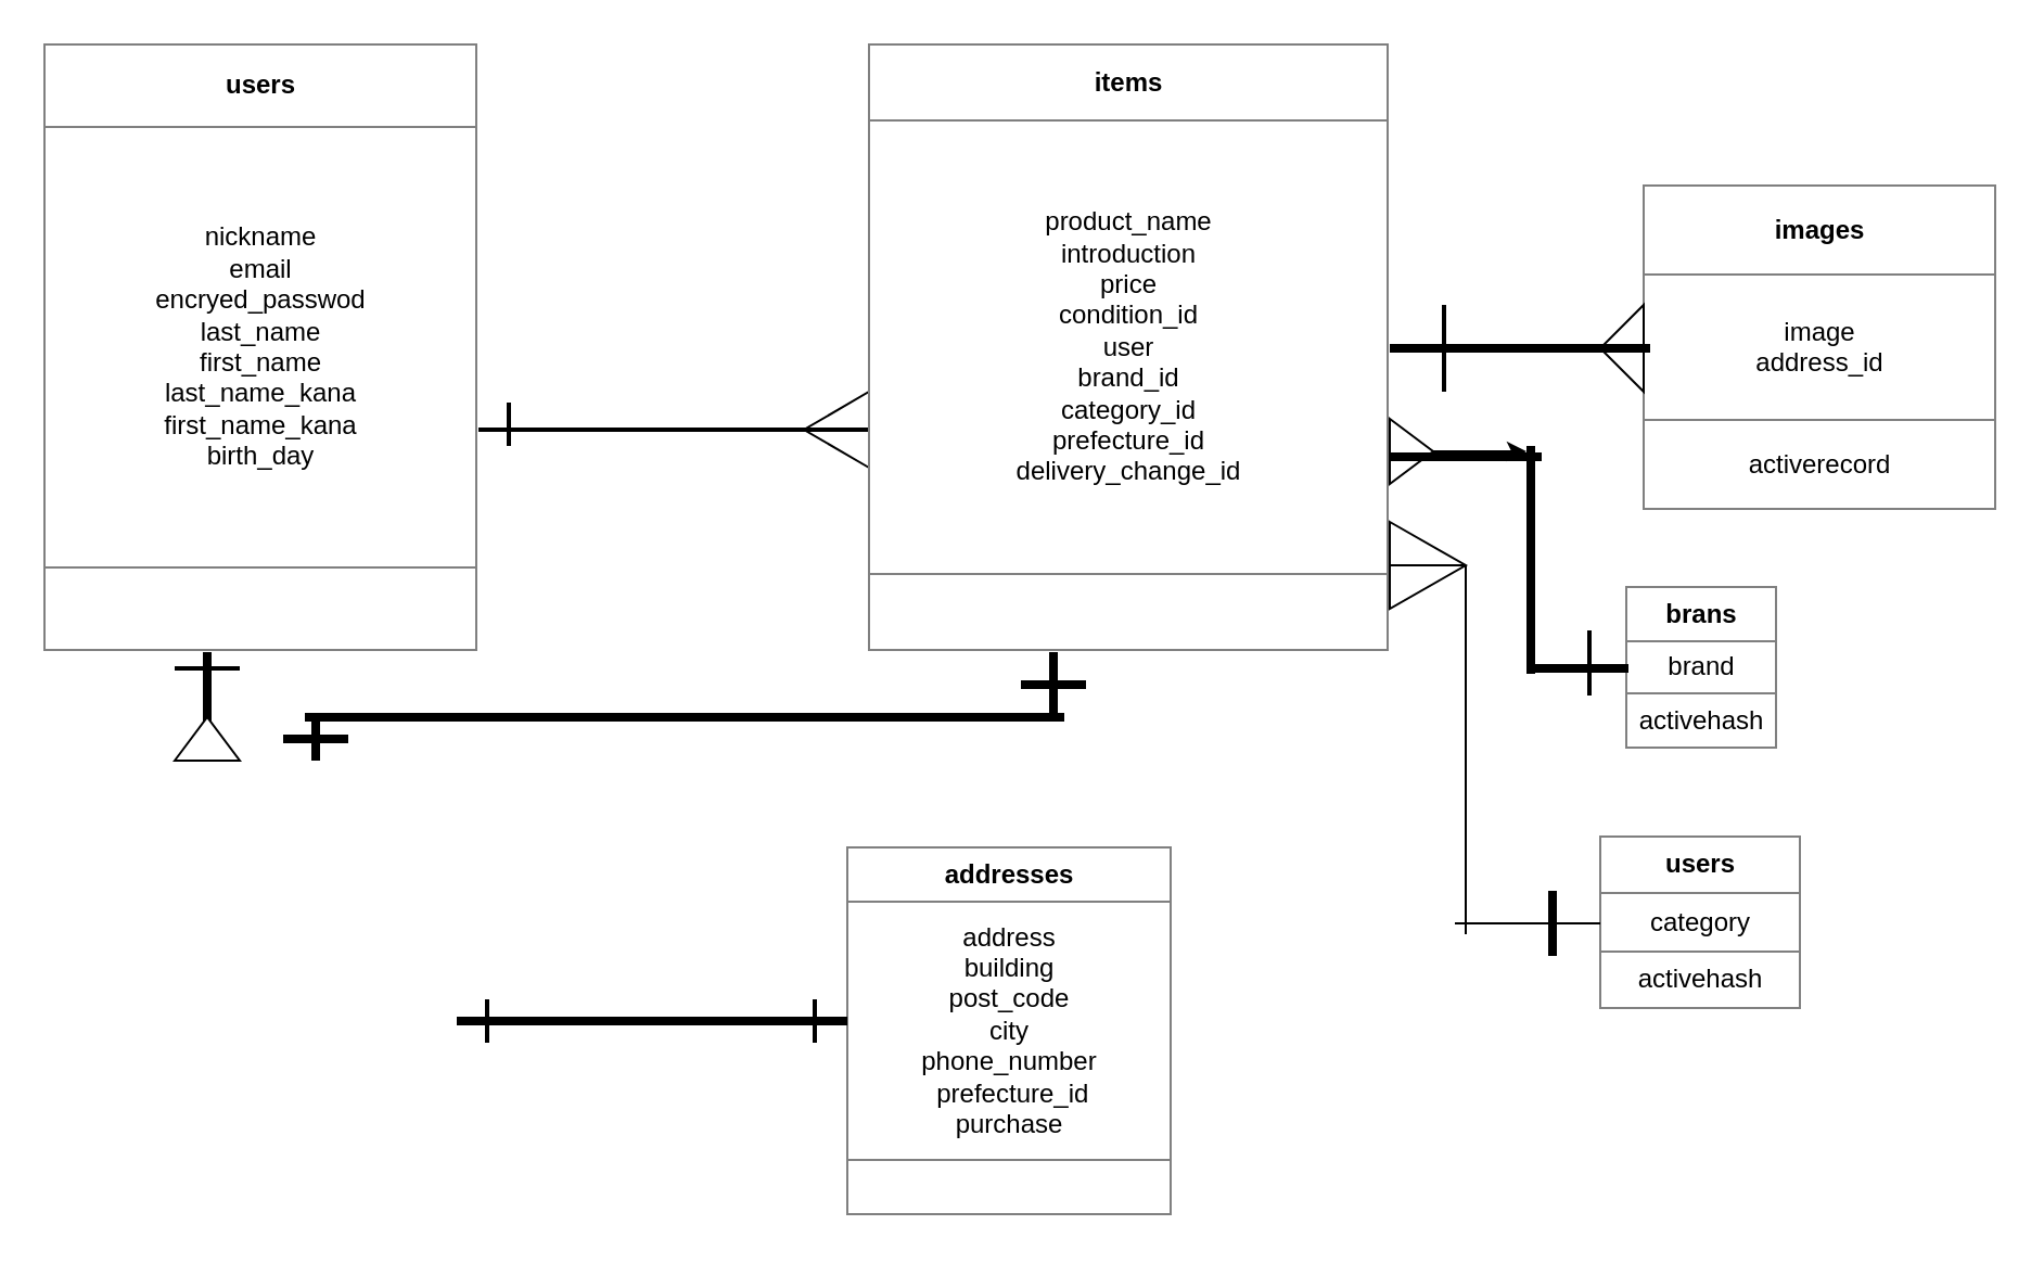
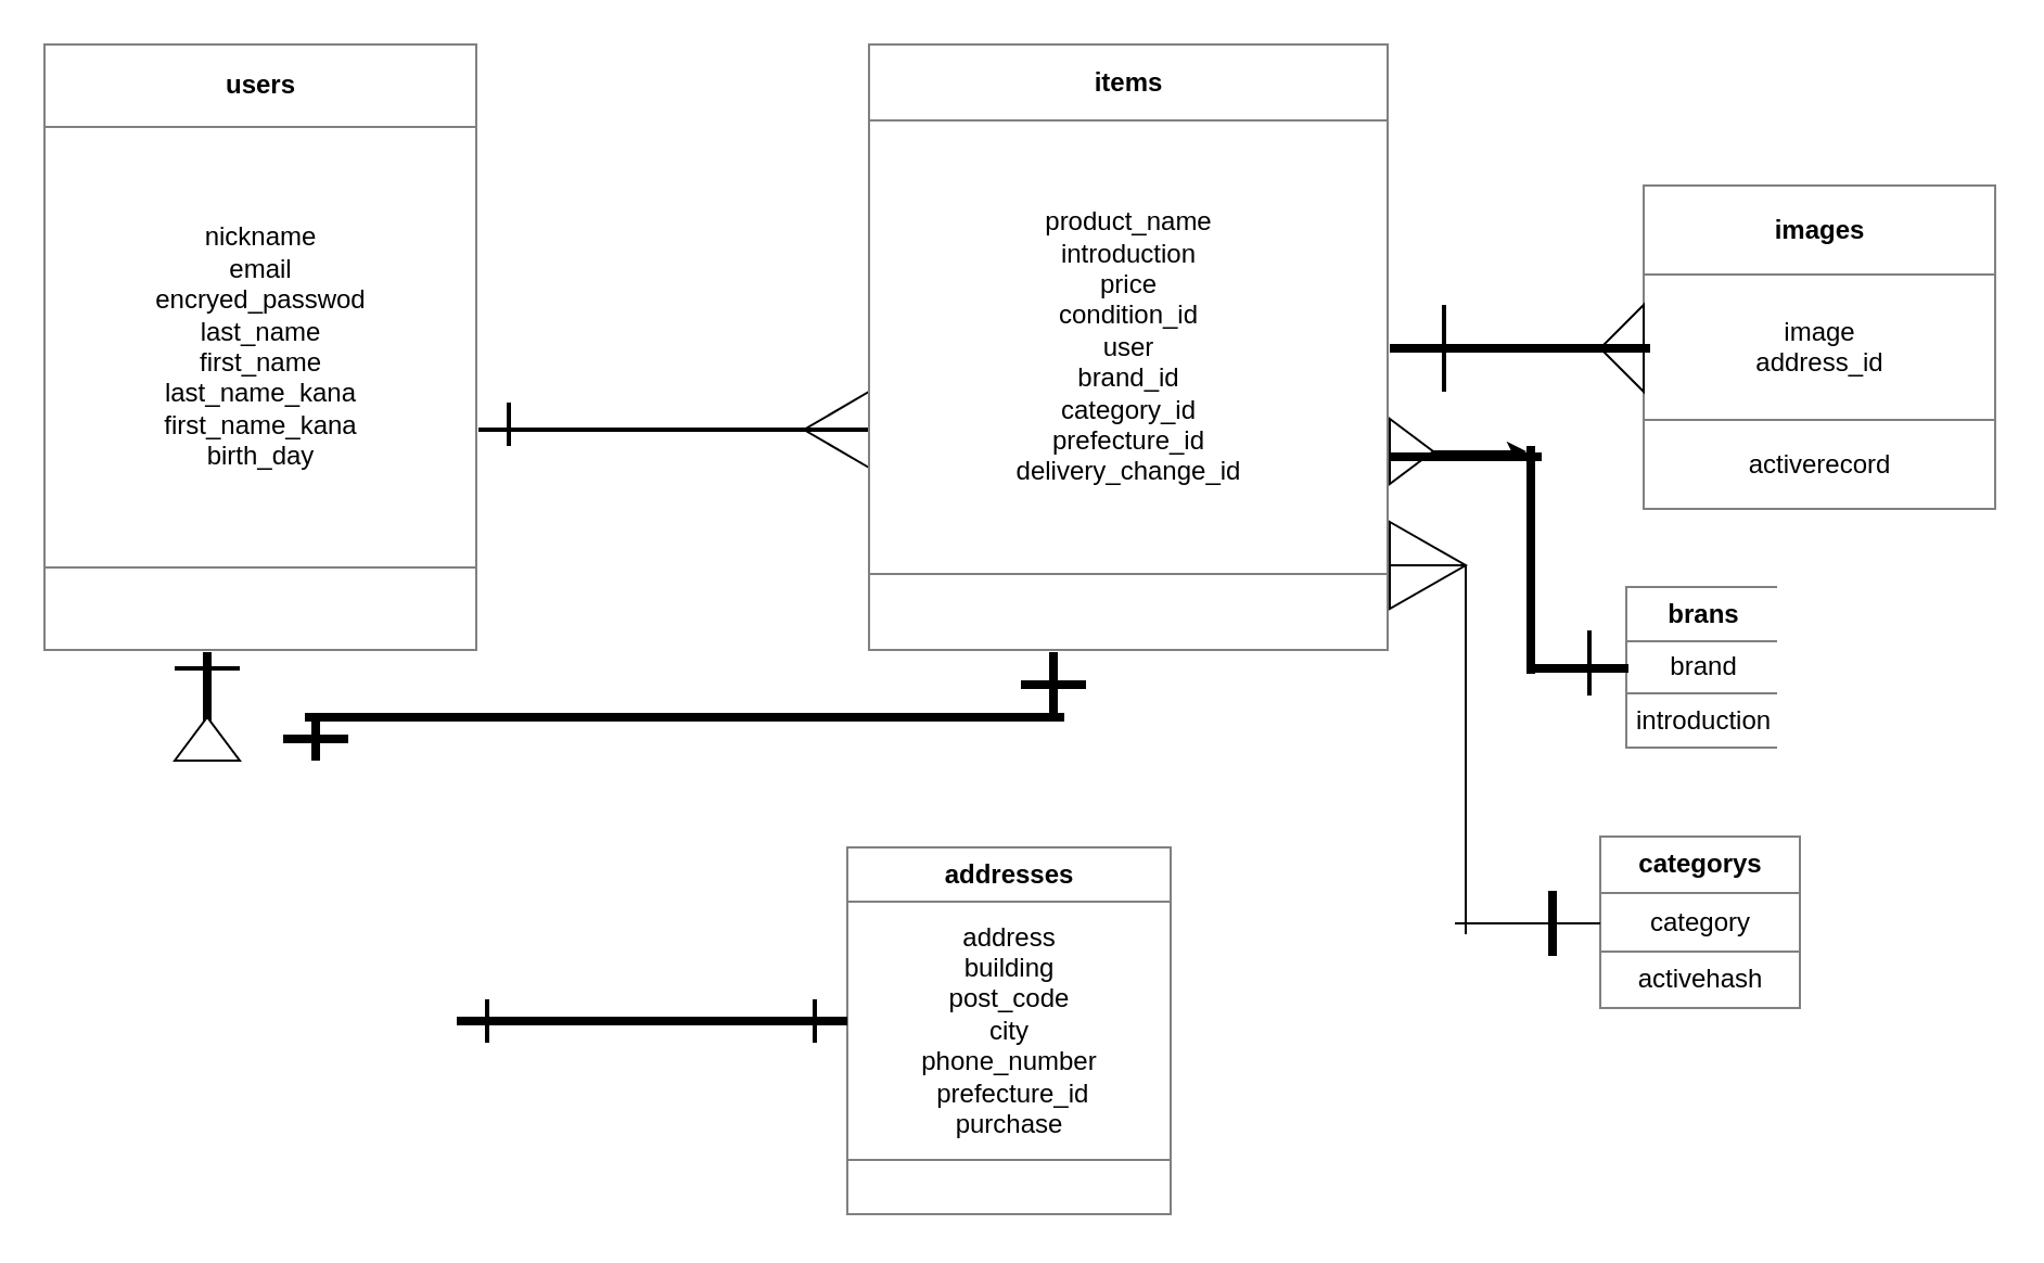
  <mxCell id="0" />
  <mxCell id="1" parent="0" />
  <mxCell id="2" value="" style="triangle;whiteSpace=wrap;html=1;" vertex="1" parent="1"><mxGeometry x="640" y="192.5" width="20" height="30" as="geometry" /></mxCell>
  <mxCell id="3" value="" style="triangle;whiteSpace=wrap;html=1;direction=west;" vertex="1" parent="1"><mxGeometry x="370" y="180" width="30" height="35" as="geometry" /></mxCell>
  <mxCell id="4" value="&lt;table border=&quot;1&quot; width=&quot;100%&quot; cellpadding=&quot;4&quot; style=&quot;width: 100% ; height: 100% ; border-collapse: collapse&quot;&gt;&lt;tbody&gt;&lt;tr&gt;&lt;th align=&quot;center&quot;&gt;users&lt;/th&gt;&lt;/tr&gt;&lt;tr&gt;&lt;td align=&quot;center&quot;&gt;nickname&lt;br&gt;email&lt;br&gt;encryed_passwod&lt;br&gt;last_name&lt;br&gt;first_name&lt;br&gt;last_name_kana&lt;br&gt;first_name_kana&lt;br&gt;birth_day&lt;br&gt;&lt;/td&gt;&lt;/tr&gt;&lt;tr&gt;&lt;td align=&quot;center&quot;&gt;&lt;br&gt;&lt;/td&gt;&lt;/tr&gt;&lt;/tbody&gt;&lt;/table&gt;" style="text;html=1;strokeColor=none;fillColor=none;overflow=fill;" vertex="1" parent="1"><mxGeometry x="20" y="20" width="200" height="280" as="geometry" /></mxCell>
  <mxCell id="5" value="&lt;table border=&quot;1&quot; width=&quot;100%&quot; cellpadding=&quot;4&quot; style=&quot;width: 100% ; height: 100% ; border-collapse: collapse&quot;&gt;&lt;tbody&gt;&lt;tr&gt;&lt;th align=&quot;center&quot;&gt;addresses&lt;/th&gt;&lt;/tr&gt;&lt;tr&gt;&lt;td align=&quot;center&quot;&gt;address&lt;br&gt;building&lt;br&gt;post_code&lt;br&gt;city&lt;br&gt;phone_number&lt;br&gt;&amp;nbsp;prefecture_id&lt;br&gt;purchase&lt;/td&gt;&lt;/tr&gt;&lt;tr&gt;&lt;td align=&quot;center&quot;&gt;&lt;br&gt;&lt;/td&gt;&lt;/tr&gt;&lt;/tbody&gt;&lt;/table&gt;" style="text;html=1;strokeColor=none;fillColor=none;overflow=fill;" vertex="1" parent="1"><mxGeometry x="390" y="390" width="150" height="170" as="geometry" /></mxCell>
- <mxCell id="6" value="&lt;table border=&quot;1&quot; width=&quot;100%&quot; cellpadding=&quot;4&quot; style=&quot;width: 100% ; height: 100% ; border-collapse: collapse&quot;&gt;&lt;tbody&gt;&lt;tr&gt;&lt;th align=&quot;center&quot;&gt;users&lt;/th&gt;&lt;/tr&gt;&lt;tr&gt;&lt;td align=&quot;center&quot;&gt;category&lt;/td&gt;&lt;/tr&gt;&lt;tr&gt;&lt;td align=&quot;center&quot;&gt;activehash&lt;/td&gt;&lt;/tr&gt;&lt;/tbody&gt;&lt;/table&gt;" style="text;html=1;strokeColor=none;fillColor=none;overflow=fill;" vertex="1" parent="1"><mxGeometry x="737" y="385" width="93" height="80" as="geometry" /></mxCell>
+ <mxCell id="6" value="&lt;table border=&quot;1&quot; width=&quot;100%&quot; cellpadding=&quot;4&quot; style=&quot;width: 100% ; height: 100% ; border-collapse: collapse&quot;&gt;&lt;tbody&gt;&lt;tr&gt;&lt;th align=&quot;center&quot;&gt;categorys&lt;/th&gt;&lt;/tr&gt;&lt;tr&gt;&lt;td align=&quot;center&quot;&gt;category&lt;/td&gt;&lt;/tr&gt;&lt;tr&gt;&lt;td align=&quot;center&quot;&gt;activehash&lt;/td&gt;&lt;/tr&gt;&lt;/tbody&gt;&lt;/table&gt;" style="text;html=1;strokeColor=none;fillColor=none;overflow=fill;" vertex="1" parent="1"><mxGeometry x="737" y="385" width="93" height="80" as="geometry" /></mxCell>
  <mxCell id="7" value="" style="line;strokeWidth=2;html=1;" vertex="1" parent="1"><mxGeometry x="220" y="192.5" width="180" height="10" as="geometry" /></mxCell>
  <mxCell id="8" value="" style="line;strokeWidth=2;html=1;direction=north;" vertex="1" parent="1"><mxGeometry x="229" y="185" width="10" height="20" as="geometry" /></mxCell>
  <mxCell id="9" value="" style="triangle;whiteSpace=wrap;html=1;direction=east;" vertex="1" parent="1"><mxGeometry x="640" y="240" width="35" height="40" as="geometry" /></mxCell>
  <mxCell id="10" value="" style="endArrow=none;html=1;exitX=0;exitY=0.5;exitDx=0;exitDy=0;entryX=1;entryY=0.5;entryDx=0;entryDy=0;" edge="1" parent="1" source="9" target="9"><mxGeometry width="50" height="50" relative="1" as="geometry"><mxPoint x="320" y="380" as="sourcePoint" /><mxPoint x="370" y="330" as="targetPoint" /></mxGeometry></mxCell>
  <mxCell id="11" value="&lt;table border=&quot;1&quot; width=&quot;100%&quot; cellpadding=&quot;4&quot; style=&quot;width: 100% ; height: 100% ; border-collapse: collapse&quot;&gt;&lt;tbody&gt;&lt;tr&gt;&lt;th align=&quot;center&quot;&gt;images&lt;/th&gt;&lt;/tr&gt;&lt;tr&gt;&lt;td align=&quot;center&quot;&gt;image&lt;br&gt;address_id&lt;br&gt;&lt;/td&gt;&lt;/tr&gt;&lt;tr&gt;&lt;td align=&quot;center&quot;&gt;activerecord&lt;/td&gt;&lt;/tr&gt;&lt;/tbody&gt;&lt;/table&gt;" style="text;html=1;strokeColor=none;fillColor=none;overflow=fill;" vertex="1" parent="1"><mxGeometry x="757" y="85" width="163" height="150" as="geometry" /></mxCell>
  <mxCell id="12" value="" style="triangle;whiteSpace=wrap;html=1;direction=west;" vertex="1" parent="1"><mxGeometry x="737" y="140" width="20" height="40" as="geometry" /></mxCell>
  <mxCell id="13" value="" style="line;strokeWidth=4;html=1;perimeter=backbonePerimeter;points=[];outlineConnect=0;" vertex="1" parent="1"><mxGeometry x="640" y="155" width="120" height="10" as="geometry" /></mxCell>
  <mxCell id="14" value="" style="line;strokeWidth=2;html=1;direction=south;" vertex="1" parent="1"><mxGeometry x="660" y="140" width="10" height="40" as="geometry" /></mxCell>
  <mxCell id="15" value="" style="endArrow=none;html=1;startArrow=none;" edge="1" parent="1"><mxGeometry width="50" height="50" relative="1" as="geometry"><mxPoint x="670" y="425" as="sourcePoint" /><mxPoint x="737" y="425" as="targetPoint" /></mxGeometry></mxCell>
  <mxCell id="16" value="" style="endArrow=none;html=1;exitX=1;exitY=0.5;exitDx=0;exitDy=0;" edge="1" parent="1" source="9"><mxGeometry width="50" height="50" relative="1" as="geometry"><mxPoint x="675" y="260" as="sourcePoint" /><mxPoint x="675" y="430" as="targetPoint" /></mxGeometry></mxCell>
  <mxCell id="17" value="" style="line;strokeWidth=4;direction=south;html=1;perimeter=backbonePerimeter;points=[];outlineConnect=0;" vertex="1" parent="1"><mxGeometry x="710" y="410" width="10" height="30" as="geometry" /></mxCell>
- <mxCell id="18" value="&lt;table border=&quot;1&quot; width=&quot;100%&quot; cellpadding=&quot;4&quot; style=&quot;width: 100% ; height: 100% ; border-collapse: collapse&quot;&gt;&lt;tbody&gt;&lt;tr&gt;&lt;th align=&quot;center&quot;&gt;brans&lt;/th&gt;&lt;/tr&gt;&lt;tr&gt;&lt;td align=&quot;center&quot;&gt;brand&lt;/td&gt;&lt;/tr&gt;&lt;tr&gt;&lt;td align=&quot;center&quot;&gt;activehash&lt;/td&gt;&lt;/tr&gt;&lt;/tbody&gt;&lt;/table&gt;" style="text;html=1;strokeColor=none;fillColor=none;overflow=fill;" vertex="1" parent="1"><mxGeometry x="748.5" y="270" width="70" height="75" as="geometry" /></mxCell>
+ <mxCell id="18" value="&lt;table border=&quot;1&quot; width=&quot;100%&quot; cellpadding=&quot;4&quot; style=&quot;width: 100% ; height: 100% ; border-collapse: collapse&quot;&gt;&lt;tbody&gt;&lt;tr&gt;&lt;th align=&quot;center&quot;&gt;brans&lt;/th&gt;&lt;/tr&gt;&lt;tr&gt;&lt;td align=&quot;center&quot;&gt;brand&lt;/td&gt;&lt;/tr&gt;&lt;tr&gt;&lt;td align=&quot;center&quot;&gt;introduction&lt;/td&gt;&lt;/tr&gt;&lt;/tbody&gt;&lt;/table&gt;" style="text;html=1;strokeColor=none;fillColor=none;overflow=fill;" vertex="1" parent="1"><mxGeometry x="748.5" y="270" width="70" height="75" as="geometry" /></mxCell>
  <mxCell id="19" value="" style="line;strokeWidth=4;html=1;perimeter=backbonePerimeter;points=[];outlineConnect=0;" vertex="1" parent="1"><mxGeometry x="640" y="205" width="70" height="10" as="geometry" /></mxCell>
  <mxCell id="20" value="" style="line;strokeWidth=4;direction=south;html=1;perimeter=backbonePerimeter;points=[];outlineConnect=0;" vertex="1" parent="1"><mxGeometry x="700" y="205" width="10" height="105" as="geometry" /></mxCell>
  <mxCell id="21" value="" style="line;strokeWidth=4;html=1;perimeter=backbonePerimeter;points=[];outlineConnect=0;" vertex="1" parent="1"><mxGeometry x="703.5" y="302.5" width="46.5" height="10" as="geometry" /></mxCell>
  <mxCell id="22" value="" style="edgeStyle=none;html=1;" edge="1" parent="1" source="2" target="20"><mxGeometry relative="1" as="geometry" /></mxCell>
  <mxCell id="23" value="" style="line;strokeWidth=2;html=1;direction=south;" vertex="1" parent="1"><mxGeometry x="727" y="290" width="10" height="30" as="geometry" /></mxCell>
  <mxCell id="24" value="" style="line;strokeWidth=4;direction=south;html=1;perimeter=backbonePerimeter;points=[];outlineConnect=0;" vertex="1" parent="1"><mxGeometry x="90" y="300" width="10" height="50" as="geometry" /></mxCell>
  <mxCell id="25" value="" style="line;strokeWidth=2;html=1;" vertex="1" parent="1"><mxGeometry x="80" y="302.5" width="30" height="10" as="geometry" /></mxCell>
  <mxCell id="26" value="" style="line;strokeWidth=4;html=1;perimeter=backbonePerimeter;points=[];outlineConnect=0;" vertex="1" parent="1"><mxGeometry x="140" y="325" width="350" height="10" as="geometry" /></mxCell>
  <mxCell id="27" value="" style="line;strokeWidth=4;html=1;perimeter=backbonePerimeter;points=[];outlineConnect=0;direction=south;" vertex="1" parent="1"><mxGeometry x="480" y="300" width="10" height="30" as="geometry" /></mxCell>
  <mxCell id="28" value="" style="line;strokeWidth=4;html=1;perimeter=backbonePerimeter;points=[];outlineConnect=0;direction=south;" vertex="1" parent="1"><mxGeometry x="140" y="330" width="10" height="20" as="geometry" /></mxCell>
  <mxCell id="29" value="" style="line;strokeWidth=4;direction=west;html=1;perimeter=backbonePerimeter;points=[];outlineConnect=0;" vertex="1" parent="1"><mxGeometry x="470" y="310" width="30" height="10" as="geometry" /></mxCell>
  <mxCell id="30" value="" style="line;strokeWidth=4;html=1;perimeter=backbonePerimeter;points=[];outlineConnect=0;" vertex="1" parent="1"><mxGeometry x="130" y="335" width="30" height="10" as="geometry" /></mxCell>
  <mxCell id="31" value="" style="line;strokeWidth=4;html=1;perimeter=backbonePerimeter;points=[];outlineConnect=0;" vertex="1" parent="1"><mxGeometry x="210" y="465" width="180" height="10" as="geometry" /></mxCell>
  <mxCell id="32" value="" style="line;strokeWidth=2;direction=south;html=1;" vertex="1" parent="1"><mxGeometry x="219" y="460" width="10" height="20" as="geometry" /></mxCell>
  <mxCell id="33" value="" style="line;strokeWidth=2;direction=south;html=1;" vertex="1" parent="1"><mxGeometry x="370" y="460" width="10" height="20" as="geometry" /></mxCell>
  <mxCell id="34" value="" style="triangle;whiteSpace=wrap;html=1;direction=north;" vertex="1" parent="1"><mxGeometry x="80" y="330" width="30" height="20" as="geometry" /></mxCell>
  <mxCell id="35" value="&lt;table border=&quot;1&quot; width=&quot;100%&quot; cellpadding=&quot;4&quot; style=&quot;width: 100% ; height: 100% ; border-collapse: collapse&quot;&gt;&lt;tbody&gt;&lt;tr&gt;&lt;th align=&quot;center&quot;&gt;items&lt;/th&gt;&lt;/tr&gt;&lt;tr&gt;&lt;td align=&quot;center&quot;&gt;product_name&lt;br&gt;introduction&lt;br&gt;price&lt;br&gt;condition_id&lt;br&gt;user&lt;br&gt;brand_id&lt;br&gt;category_id&lt;br&gt;prefecture_id&lt;br&gt;delivery_change_id&lt;/td&gt;&lt;/tr&gt;&lt;tr&gt;&lt;td align=&quot;center&quot;&gt;&lt;br&gt;&lt;/td&gt;&lt;/tr&gt;&lt;/tbody&gt;&lt;/table&gt;" style="text;html=1;strokeColor=none;fillColor=none;overflow=fill;" vertex="1" parent="1"><mxGeometry x="400" y="20" width="240" height="280" as="geometry" /></mxCell>
